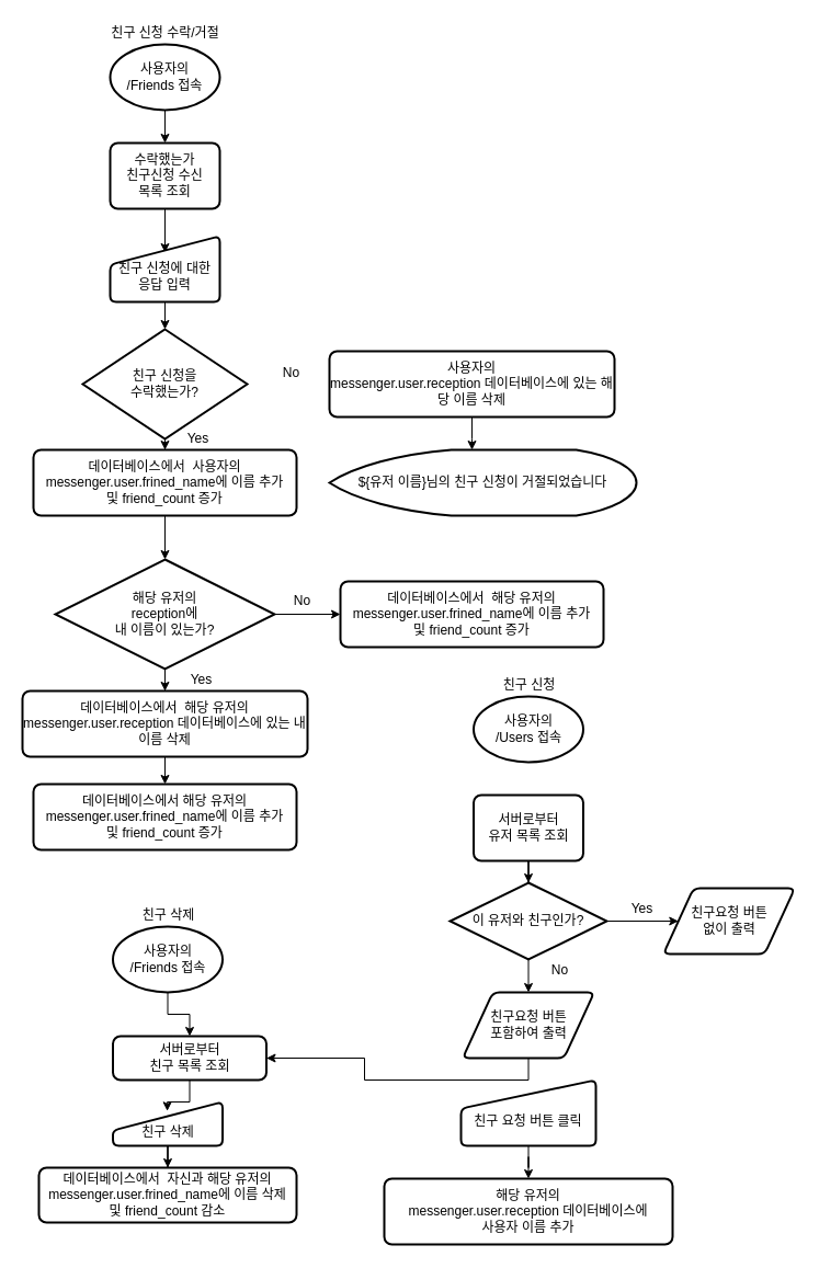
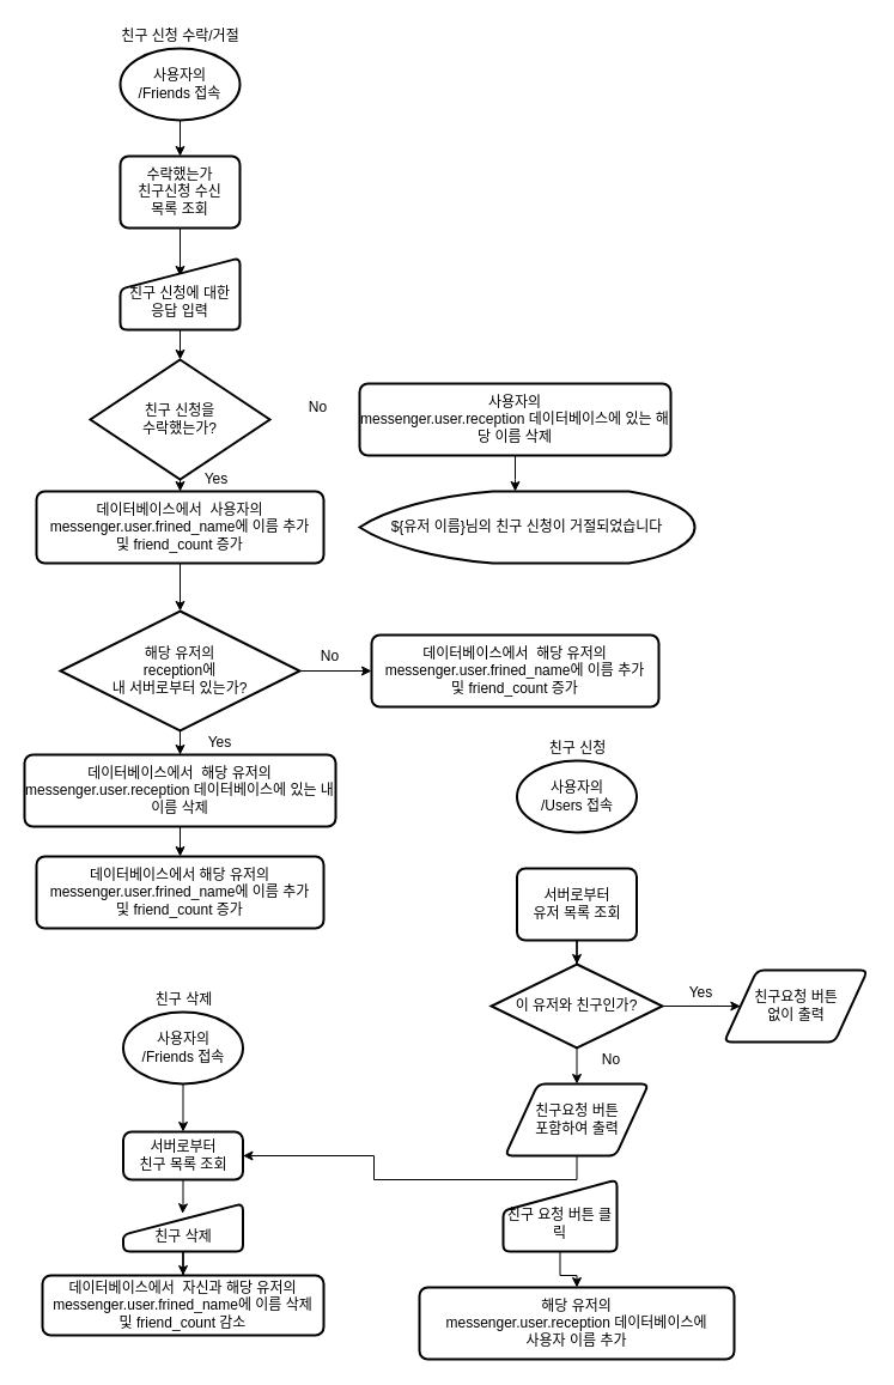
  <mxCell id="0" />
  <mxCell id="1" parent="0" />
  <mxCell id="2" value="사용자의&lt;br&gt;/Users 접속" style="strokeWidth=2;html=1;shape=mxgraph.flowchart.start_1;whiteSpace=wrap;" vertex="1" parent="1"><mxGeometry x="431.5" y="635" width="100" height="60" as="geometry" /></mxCell>
  <mxCell id="3" style="edgeStyle=orthogonalEdgeStyle;rounded=0;orthogonalLoop=1;jettySize=auto;html=1;exitX=0.5;exitY=1;exitDx=0;exitDy=0;" edge="1" parent="1" source="4" target="8"><mxGeometry relative="1" as="geometry" /></mxCell>
  <mxCell id="4" value="서버로부터&lt;br&gt;유저 목록 조회" style="rounded=1;whiteSpace=wrap;html=1;absoluteArcSize=1;arcSize=14;strokeWidth=2;" vertex="1" parent="1"><mxGeometry x="431.5" y="725" width="100" height="60" as="geometry" /></mxCell>
  <mxCell id="5" value="친구요청 버튼&lt;br&gt;없이 출력" style="shape=parallelogram;html=1;strokeWidth=2;perimeter=parallelogramPerimeter;whiteSpace=wrap;rounded=1;arcSize=12;size=0.23;" vertex="1" parent="1"><mxGeometry x="604.5" y="810" width="120" height="60" as="geometry" /></mxCell>
  <mxCell id="6" style="edgeStyle=orthogonalEdgeStyle;rounded=0;orthogonalLoop=1;jettySize=auto;html=1;entryX=0;entryY=0.5;entryDx=0;entryDy=0;" edge="1" parent="1" source="8" target="5"><mxGeometry relative="1" as="geometry" /></mxCell>
  <mxCell id="7" style="edgeStyle=orthogonalEdgeStyle;rounded=0;orthogonalLoop=1;jettySize=auto;html=1;exitX=0.5;exitY=1;exitDx=0;exitDy=0;exitPerimeter=0;entryX=0.5;entryY=0;entryDx=0;entryDy=0;" edge="1" parent="1" source="8" target="10"><mxGeometry relative="1" as="geometry" /></mxCell>
  <mxCell id="8" value="이 유저와 친구인가?" style="strokeWidth=2;html=1;shape=mxgraph.flowchart.decision;whiteSpace=wrap;" vertex="1" parent="1"><mxGeometry x="410" y="805" width="143" height="70" as="geometry" /></mxCell>
  <mxCell id="9" style="edgeStyle=orthogonalEdgeStyle;rounded=0;orthogonalLoop=1;jettySize=auto;html=1;exitX=0.5;exitY=1;exitDx=0;exitDy=0;" edge="1" parent="1" source="10" target="45"><mxGeometry relative="1" as="geometry" /></mxCell>
  <mxCell id="10" value="친구요청 버튼&lt;br&gt;포함하여 출력" style="shape=parallelogram;html=1;strokeWidth=2;perimeter=parallelogramPerimeter;whiteSpace=wrap;rounded=1;arcSize=12;size=0.23;" vertex="1" parent="1"><mxGeometry x="421.5" y="905" width="120" height="60" as="geometry" /></mxCell>
  <mxCell id="11" value="Yes" style="text;html=1;align=center;verticalAlign=middle;resizable=0;points=[];autosize=1;" vertex="1" parent="1"><mxGeometry x="564.5" y="819" width="40" height="20" as="geometry" /></mxCell>
  <mxCell id="12" value="No" style="text;html=1;align=center;verticalAlign=middle;resizable=0;points=[];autosize=1;" vertex="1" parent="1"><mxGeometry x="494.5" y="875" width="30" height="20" as="geometry" /></mxCell>
  <mxCell id="13" value="친구 신청" style="text;html=1;align=center;verticalAlign=middle;resizable=0;points=[];autosize=1;" vertex="1" parent="1"><mxGeometry x="446.5" y="615" width="70" height="20" as="geometry" /></mxCell>
  <mxCell id="14" style="edgeStyle=orthogonalEdgeStyle;rounded=0;orthogonalLoop=1;jettySize=auto;html=1;exitX=0.5;exitY=1;exitDx=0;exitDy=0;" edge="1" parent="1" source="15" target="16"><mxGeometry relative="1" as="geometry" /></mxCell>
- <mxCell id="15" value="&lt;br&gt;친구 요청 버튼 클릭" style="html=1;strokeWidth=2;shape=manualInput;whiteSpace=wrap;rounded=1;size=26;arcSize=11;" vertex="1" parent="1"><mxGeometry x="420" y="985" width="123" height="60" as="geometry" /></mxCell>
+ <mxCell id="15" value="&lt;br&gt;친구 요청 버튼 클릭" style="html=1;strokeWidth=2;shape=manualInput;whiteSpace=wrap;rounded=1;size=26;arcSize=11;" vertex="1" parent="1"><mxGeometry x="420" y="985" width="95" height="60" as="geometry" /></mxCell>
  <mxCell id="16" value="해당 유저의&lt;br&gt;messenger.user.reception 데이터베이스에&lt;br&gt;사용자 이름 추가" style="rounded=1;whiteSpace=wrap;html=1;absoluteArcSize=1;arcSize=14;strokeWidth=2;" vertex="1" parent="1"><mxGeometry x="350" y="1075" width="263" height="60" as="geometry" /></mxCell>
  <mxCell id="17" style="edgeStyle=orthogonalEdgeStyle;rounded=0;orthogonalLoop=1;jettySize=auto;html=1;" edge="1" parent="1" source="18" target="21"><mxGeometry relative="1" as="geometry" /></mxCell>
  <mxCell id="18" value="사용자의&lt;br&gt;/Friends 접속" style="strokeWidth=2;html=1;shape=mxgraph.flowchart.start_1;whiteSpace=wrap;" vertex="1" parent="1"><mxGeometry x="100" y="40" width="100" height="60" as="geometry" /></mxCell>
  <mxCell id="19" value="친구 신청 수락/거절" style="text;html=1;align=center;verticalAlign=middle;resizable=0;points=[];autosize=1;" vertex="1" parent="1"><mxGeometry x="90" y="20" width="120" height="20" as="geometry" /></mxCell>
  <mxCell id="20" style="edgeStyle=orthogonalEdgeStyle;rounded=0;orthogonalLoop=1;jettySize=auto;html=1;entryX=0.5;entryY=0.25;entryDx=0;entryDy=0;entryPerimeter=0;" edge="1" parent="1" source="21" target="23"><mxGeometry relative="1" as="geometry" /></mxCell>
  <mxCell id="21" value="수락했는가&lt;br&gt;친구신청 수신&lt;br&gt;목록 조회" style="rounded=1;whiteSpace=wrap;html=1;absoluteArcSize=1;arcSize=14;strokeWidth=2;" vertex="1" parent="1"><mxGeometry x="100" y="130" width="100" height="60" as="geometry" /></mxCell>
  <mxCell id="22" style="edgeStyle=orthogonalEdgeStyle;rounded=0;orthogonalLoop=1;jettySize=auto;html=1;" edge="1" parent="1" source="23" target="25"><mxGeometry relative="1" as="geometry" /></mxCell>
  <mxCell id="23" value="&lt;br&gt;친구 신청에 대한&lt;br&gt;응답 입력" style="html=1;strokeWidth=2;shape=manualInput;whiteSpace=wrap;rounded=1;size=26;arcSize=11;" vertex="1" parent="1"><mxGeometry x="100" y="215" width="100" height="60" as="geometry" /></mxCell>
  <mxCell id="24" style="edgeStyle=orthogonalEdgeStyle;rounded=0;orthogonalLoop=1;jettySize=auto;html=1;" edge="1" parent="1" source="25" target="31"><mxGeometry relative="1" as="geometry" /></mxCell>
  <mxCell id="25" value="친구 신청을&lt;br&gt;수락했는가?" style="strokeWidth=2;html=1;shape=mxgraph.flowchart.decision;whiteSpace=wrap;" vertex="1" parent="1"><mxGeometry x="75" y="300" width="150" height="100" as="geometry" /></mxCell>
  <mxCell id="26" style="edgeStyle=orthogonalEdgeStyle;rounded=0;orthogonalLoop=1;jettySize=auto;html=1;" edge="1" parent="1" source="27"><mxGeometry relative="1" as="geometry"><mxPoint x="430" y="410" as="targetPoint" /></mxGeometry></mxCell>
  <mxCell id="27" value="사용자의&lt;br&gt;messenger.user.reception 데이터베이스에 있는 해당 이름 삭제" style="rounded=1;whiteSpace=wrap;html=1;absoluteArcSize=1;arcSize=14;strokeWidth=2;" vertex="1" parent="1"><mxGeometry x="300" y="320" width="260" height="60" as="geometry" /></mxCell>
  <mxCell id="28" value="${유저 이름}님의 친구 신청이 거절되었습니다" style="strokeWidth=2;html=1;shape=mxgraph.flowchart.display;whiteSpace=wrap;" vertex="1" parent="1"><mxGeometry x="300" y="410" width="280" height="60" as="geometry" /></mxCell>
  <mxCell id="29" value="No" style="text;html=1;align=center;verticalAlign=middle;resizable=0;points=[];autosize=1;" vertex="1" parent="1"><mxGeometry x="250" y="330" width="30" height="20" as="geometry" /></mxCell>
  <mxCell id="30" style="edgeStyle=orthogonalEdgeStyle;rounded=0;orthogonalLoop=1;jettySize=auto;html=1;" edge="1" parent="1" source="31" target="34"><mxGeometry relative="1" as="geometry" /></mxCell>
  <mxCell id="31" value="데이터베이스에서&amp;nbsp; 사용자의&lt;br&gt;messenger.user.frined_name에 이름 추가&lt;br&gt;및 friend_count 증가" style="rounded=1;whiteSpace=wrap;html=1;absoluteArcSize=1;arcSize=14;strokeWidth=2;" vertex="1" parent="1"><mxGeometry x="30" y="410" width="240" height="60" as="geometry" /></mxCell>
  <mxCell id="32" style="edgeStyle=orthogonalEdgeStyle;rounded=0;orthogonalLoop=1;jettySize=auto;html=1;entryX=0.5;entryY=0;entryDx=0;entryDy=0;" edge="1" parent="1" source="34" target="37"><mxGeometry relative="1" as="geometry" /></mxCell>
  <mxCell id="33" style="edgeStyle=orthogonalEdgeStyle;rounded=0;orthogonalLoop=1;jettySize=auto;html=1;entryX=0;entryY=0.5;entryDx=0;entryDy=0;" edge="1" parent="1" source="34" target="35"><mxGeometry relative="1" as="geometry" /></mxCell>
- <mxCell id="34" value="해당 유저의&lt;br&gt;reception에&lt;br&gt;내 이름이 있는가?" style="strokeWidth=2;html=1;shape=mxgraph.flowchart.decision;whiteSpace=wrap;" vertex="1" parent="1"><mxGeometry x="50" y="510" width="200" height="100" as="geometry" /></mxCell>
+ <mxCell id="34" value="해당 유저의&lt;br&gt;reception에&lt;br&gt;내 서버로부터 있는가?" style="strokeWidth=2;html=1;shape=mxgraph.flowchart.decision;whiteSpace=wrap;" vertex="1" parent="1"><mxGeometry x="50" y="510" width="200" height="100" as="geometry" /></mxCell>
  <mxCell id="35" value="데이터베이스에서&amp;nbsp; 해당 유저의&lt;br&gt;messenger.user.frined_name에 이름 추가&lt;br&gt;및 friend_count 증가" style="rounded=1;whiteSpace=wrap;html=1;absoluteArcSize=1;arcSize=14;strokeWidth=2;" vertex="1" parent="1"><mxGeometry x="310" y="530" width="240" height="60" as="geometry" /></mxCell>
  <mxCell id="36" style="edgeStyle=orthogonalEdgeStyle;rounded=0;orthogonalLoop=1;jettySize=auto;html=1;" edge="1" parent="1" source="37" target="38"><mxGeometry relative="1" as="geometry" /></mxCell>
  <mxCell id="37" value="데이터베이스에서&amp;nbsp; 해당 유저의&lt;br&gt;messenger.user.reception 데이터베이스에 있는 내 이름 삭제" style="rounded=1;whiteSpace=wrap;html=1;absoluteArcSize=1;arcSize=14;strokeWidth=2;" vertex="1" parent="1"><mxGeometry x="20" y="630" width="260" height="60" as="geometry" /></mxCell>
  <mxCell id="38" value="데이터베이스에서 해당 유저의&lt;br&gt;messenger.user.frined_name에 이름 추가&lt;br&gt;및 friend_count 증가" style="rounded=1;whiteSpace=wrap;html=1;absoluteArcSize=1;arcSize=14;strokeWidth=2;" vertex="1" parent="1"><mxGeometry x="30" y="715" width="240" height="60" as="geometry" /></mxCell>
  <mxCell id="39" value="Yes" style="text;html=1;align=center;verticalAlign=middle;resizable=0;points=[];autosize=1;" vertex="1" parent="1"><mxGeometry x="160" y="390" width="40" height="20" as="geometry" /></mxCell>
  <mxCell id="40" value="No" style="text;html=1;align=center;verticalAlign=middle;resizable=0;points=[];autosize=1;" vertex="1" parent="1"><mxGeometry x="260" y="538" width="30" height="20" as="geometry" /></mxCell>
  <mxCell id="41" value="Yes" style="text;html=1;align=center;verticalAlign=middle;resizable=0;points=[];autosize=1;" vertex="1" parent="1"><mxGeometry x="162.5" y="610" width="40" height="20" as="geometry" /></mxCell>
  <mxCell id="42" style="edgeStyle=orthogonalEdgeStyle;rounded=0;orthogonalLoop=1;jettySize=auto;html=1;entryX=0.5;entryY=0;entryDx=0;entryDy=0;" edge="1" parent="1" source="43" target="45"><mxGeometry relative="1" as="geometry" /></mxCell>
  <mxCell id="43" value="사용자의&lt;br&gt;/Friends 접속" style="strokeWidth=2;html=1;shape=mxgraph.flowchart.start_1;whiteSpace=wrap;" vertex="1" parent="1"><mxGeometry x="102.5" y="845" width="100" height="60" as="geometry" /></mxCell>
  <mxCell id="44" style="edgeStyle=orthogonalEdgeStyle;rounded=0;orthogonalLoop=1;jettySize=auto;html=1;entryX=0.496;entryY=0.207;entryDx=0;entryDy=0;entryPerimeter=0;" edge="1" parent="1" source="45" target="47"><mxGeometry relative="1" as="geometry" /></mxCell>
- <mxCell id="45" value="서버로부터&lt;br&gt;친구 목록 조회" style="rounded=1;whiteSpace=wrap;html=1;absoluteArcSize=1;arcSize=14;strokeWidth=2;" vertex="1" parent="1"><mxGeometry x="102.5" y="945" width="140" height="40" as="geometry" /></mxCell>
+ <mxCell id="45" value="서버로부터&lt;br&gt;친구 목록 조회" style="rounded=1;whiteSpace=wrap;html=1;absoluteArcSize=1;arcSize=14;strokeWidth=2;" vertex="1" parent="1"><mxGeometry x="102.5" y="945" width="100" height="40" as="geometry" /></mxCell>
  <mxCell id="46" style="edgeStyle=orthogonalEdgeStyle;rounded=0;orthogonalLoop=1;jettySize=auto;html=1;" edge="1" parent="1" source="47" target="49"><mxGeometry relative="1" as="geometry" /></mxCell>
  <mxCell id="47" value="&lt;br&gt;친구 삭제" style="html=1;strokeWidth=2;shape=manualInput;whiteSpace=wrap;rounded=1;size=26;arcSize=11;" vertex="1" parent="1"><mxGeometry x="102.5" y="1005" width="100" height="40" as="geometry" /></mxCell>
  <mxCell id="48" value="친구 삭제" style="text;html=1;align=center;verticalAlign=middle;resizable=0;points=[];autosize=1;" vertex="1" parent="1"><mxGeometry x="117.5" y="825" width="70" height="20" as="geometry" /></mxCell>
  <mxCell id="49" value="&lt;span style=&quot;white-space: normal&quot;&gt;데이터베이스에서&amp;nbsp; 자신과 해당 유저의&lt;br&gt;&lt;/span&gt;messenger.user.frined_name에 이름 삭제&lt;br&gt;및 friend_count 감소&lt;span style=&quot;white-space: normal&quot;&gt;&lt;br&gt;&lt;/span&gt;" style="rounded=1;whiteSpace=wrap;html=1;absoluteArcSize=1;arcSize=14;strokeWidth=2;" vertex="1" parent="1"><mxGeometry x="35" y="1065" width="235" height="50" as="geometry" /></mxCell>
